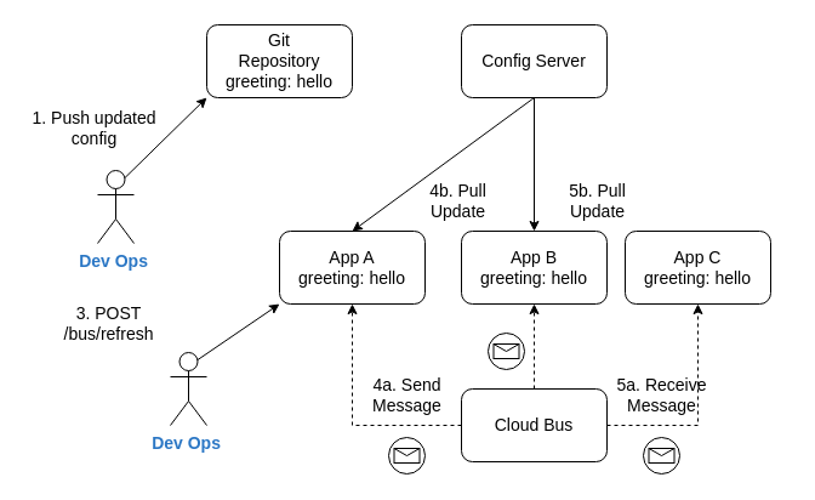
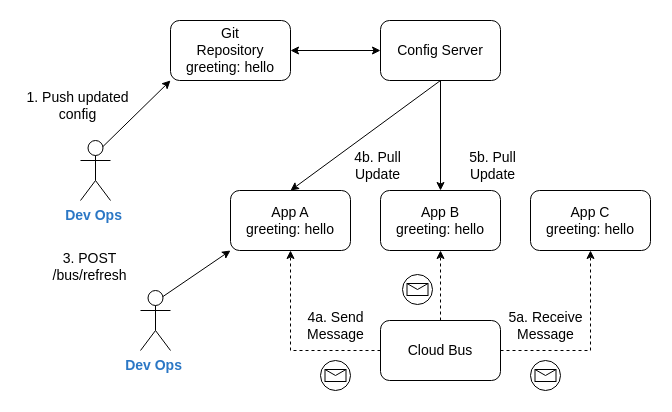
  <mxCell id="0" />
  <mxCell id="1" parent="0" />
+ <mxCell id="2" style="edgeStyle=orthogonalEdgeStyle;rounded=0;orthogonalLoop=1;jettySize=auto;html=1;exitX=1;exitY=0.5;exitDx=0;exitDy=0;startArrow=classic;startFill=1;" edge="1" parent="1" source="3" target="6"><mxGeometry relative="1" as="geometry" /></mxCell>
  <mxCell id="3" value="&lt;font style=&quot;font-size: 14px&quot;&gt;Git&lt;br&gt;Repository&lt;br&gt;greeting: hello&lt;/font&gt;" style="rounded=1;whiteSpace=wrap;html=1;" vertex="1" parent="1"><mxGeometry x="170" y="20" width="120" height="60" as="geometry" /></mxCell>
  <mxCell id="4" style="edgeStyle=none;rounded=0;orthogonalLoop=1;jettySize=auto;html=1;exitX=0.5;exitY=1;exitDx=0;exitDy=0;entryX=0.5;entryY=0;entryDx=0;entryDy=0;startArrow=none;startFill=0;" edge="1" parent="1" source="6" target="11"><mxGeometry relative="1" as="geometry" /></mxCell>
  <mxCell id="5" style="edgeStyle=none;rounded=0;orthogonalLoop=1;jettySize=auto;html=1;exitX=0.5;exitY=1;exitDx=0;exitDy=0;entryX=0.5;entryY=0;entryDx=0;entryDy=0;startArrow=none;startFill=0;" edge="1" parent="1" source="6" target="9"><mxGeometry relative="1" as="geometry" /></mxCell>
  <mxCell id="6" value="&lt;font style=&quot;font-size: 14px&quot;&gt;Config Server&lt;/font&gt;" style="rounded=1;whiteSpace=wrap;html=1;" vertex="1" parent="1"><mxGeometry x="380" y="20" width="120" height="60" as="geometry" /></mxCell>
  <mxCell id="7" style="rounded=0;orthogonalLoop=1;jettySize=auto;html=1;exitX=0.75;exitY=0.1;exitDx=0;exitDy=0;exitPerimeter=0;entryX=0;entryY=1;entryDx=0;entryDy=0;startArrow=none;startFill=0;" edge="1" parent="1" source="8" target="3"><mxGeometry relative="1" as="geometry" /></mxCell>
  <mxCell id="8" value="&lt;span style=&quot;box-sizing: border-box ; color: rgb(153 , 153 , 153) ; font-family: &amp;#34;arial&amp;#34; , &amp;#34;microsoft yahei&amp;#34; , &amp;#34;\\5fae软雅黑&amp;#34; , &amp;#34;\\5b8b体&amp;#34; , &amp;#34;malgun gothic&amp;#34; , &amp;#34;meiryo&amp;#34; , sans-serif ; line-height: 16.941px ; background-color: rgb(255 , 255 , 255)&quot;&gt;&lt;span class=&quot;skip&quot; style=&quot;box-sizing: border-box&quot;&gt;&lt;font style=&quot;font-size: 14px&quot;&gt;&lt;a style=&quot;box-sizing: border-box ; cursor: pointer ; color: rgb(43 , 119 , 197) ; outline: none ; line-height: 14px ; font-weight: 700&quot;&gt;Dev&lt;/a&gt;&lt;span class=&quot;Apple-converted-space&quot;&gt;&amp;nbsp;&lt;/span&gt;&lt;a style=&quot;box-sizing: border-box ; cursor: pointer ; color: rgb(43 , 119 , 197) ; outline: none ; line-height: 14px ; font-weight: 700&quot;&gt;Ops&lt;/a&gt;&lt;span class=&quot;Apple-converted-space&quot;&gt;&amp;nbsp;&lt;/span&gt;&lt;/font&gt;&lt;/span&gt;&lt;/span&gt;" style="shape=umlActor;verticalLabelPosition=bottom;verticalAlign=top;html=1;outlineConnect=0;" vertex="1" parent="1"><mxGeometry x="80" y="140" width="30" height="60" as="geometry" /></mxCell>
  <mxCell id="9" value="&lt;font style=&quot;font-size: 14px&quot;&gt;App A&lt;br&gt;greeting: hello&lt;/font&gt;" style="rounded=1;whiteSpace=wrap;html=1;" vertex="1" parent="1"><mxGeometry x="230" y="190" width="120" height="60" as="geometry" /></mxCell>
  <mxCell id="10" value="&lt;font style=&quot;font-size: 14px&quot;&gt;1. Push updated&lt;br&gt;config&lt;/font&gt;" style="text;html=1;strokeColor=none;fillColor=none;align=center;verticalAlign=middle;whiteSpace=wrap;rounded=0;" vertex="1" parent="1"><mxGeometry x="20" y="90" width="115" height="30" as="geometry" /></mxCell>
  <mxCell id="11" value="&lt;font style=&quot;font-size: 14px&quot;&gt;App B&lt;br&gt;greeting: hello&lt;/font&gt;" style="rounded=1;whiteSpace=wrap;html=1;" vertex="1" parent="1"><mxGeometry x="380" y="190" width="120" height="60" as="geometry" /></mxCell>
- <mxCell id="12" value="&lt;font style=&quot;font-size: 14px&quot;&gt;App C&lt;br&gt;greeting: hello&lt;/font&gt;" style="rounded=1;whiteSpace=wrap;html=1;" vertex="1" parent="1"><mxGeometry x="515" y="190" width="120" height="60" as="geometry" /></mxCell>
+ <mxCell id="12" value="&lt;font style=&quot;font-size: 14px&quot;&gt;App C&lt;br&gt;greeting: hello&lt;/font&gt;" style="rounded=1;whiteSpace=wrap;html=1;" vertex="1" parent="1"><mxGeometry x="530" y="190" width="120" height="60" as="geometry" /></mxCell>
  <mxCell id="13" style="edgeStyle=none;rounded=0;orthogonalLoop=1;jettySize=auto;html=1;exitX=0.5;exitY=0;exitDx=0;exitDy=0;entryX=0.5;entryY=1;entryDx=0;entryDy=0;startArrow=none;startFill=0;dashed=1;" edge="1" parent="1" source="16" target="11"><mxGeometry relative="1" as="geometry" /></mxCell>
  <mxCell id="14" style="edgeStyle=orthogonalEdgeStyle;rounded=0;orthogonalLoop=1;jettySize=auto;html=1;exitX=1;exitY=0.5;exitDx=0;exitDy=0;entryX=0.5;entryY=1;entryDx=0;entryDy=0;dashed=1;startArrow=none;startFill=0;" edge="1" parent="1" source="16" target="12"><mxGeometry relative="1" as="geometry" /></mxCell>
  <mxCell id="15" style="edgeStyle=orthogonalEdgeStyle;rounded=0;orthogonalLoop=1;jettySize=auto;html=1;exitX=0;exitY=0.5;exitDx=0;exitDy=0;entryX=0.5;entryY=1;entryDx=0;entryDy=0;dashed=1;startArrow=none;startFill=0;" edge="1" parent="1" source="16" target="9"><mxGeometry relative="1" as="geometry" /></mxCell>
  <mxCell id="16" value="&lt;font style=&quot;font-size: 14px&quot;&gt;Cloud Bus&lt;/font&gt;" style="rounded=1;whiteSpace=wrap;html=1;" vertex="1" parent="1"><mxGeometry x="380" y="320" width="120" height="60" as="geometry" /></mxCell>
  <mxCell id="17" style="edgeStyle=none;rounded=0;orthogonalLoop=1;jettySize=auto;html=1;exitX=0.75;exitY=0.1;exitDx=0;exitDy=0;exitPerimeter=0;entryX=0;entryY=1;entryDx=0;entryDy=0;startArrow=none;startFill=0;" edge="1" parent="1" source="18" target="9"><mxGeometry relative="1" as="geometry" /></mxCell>
  <mxCell id="18" value="&lt;span style=&quot;box-sizing: border-box ; color: rgb(153 , 153 , 153) ; font-family: &amp;#34;arial&amp;#34; , &amp;#34;microsoft yahei&amp;#34; , &amp;#34;\\5fae软雅黑&amp;#34; , &amp;#34;\\5b8b体&amp;#34; , &amp;#34;malgun gothic&amp;#34; , &amp;#34;meiryo&amp;#34; , sans-serif ; line-height: 16.941px ; background-color: rgb(255 , 255 , 255)&quot;&gt;&lt;span class=&quot;skip&quot; style=&quot;box-sizing: border-box&quot;&gt;&lt;font style=&quot;font-size: 14px&quot;&gt;&lt;a style=&quot;box-sizing: border-box ; cursor: pointer ; color: rgb(43 , 119 , 197) ; outline: none ; line-height: 14px ; font-weight: 700&quot;&gt;Dev&lt;/a&gt;&lt;span class=&quot;Apple-converted-space&quot;&gt;&amp;nbsp;&lt;/span&gt;&lt;a style=&quot;box-sizing: border-box ; cursor: pointer ; color: rgb(43 , 119 , 197) ; outline: none ; line-height: 14px ; font-weight: 700&quot;&gt;Ops&lt;/a&gt;&lt;span class=&quot;Apple-converted-space&quot;&gt;&amp;nbsp;&lt;/span&gt;&lt;/font&gt;&lt;/span&gt;&lt;/span&gt;" style="shape=umlActor;verticalLabelPosition=bottom;verticalAlign=top;html=1;outlineConnect=0;" vertex="1" parent="1"><mxGeometry x="140" y="290" width="30" height="60" as="geometry" /></mxCell>
  <mxCell id="19" value="&lt;font style=&quot;font-size: 14px&quot;&gt;3. POST /bus/refresh&lt;br&gt;&lt;/font&gt;" style="text;html=1;strokeColor=none;fillColor=none;align=center;verticalAlign=middle;whiteSpace=wrap;rounded=0;" vertex="1" parent="1"><mxGeometry x="31.5" y="251" width="115" height="30" as="geometry" /></mxCell>
  <mxCell id="20" value="&lt;font style=&quot;font-size: 14px&quot;&gt;4b. Pull&lt;br&gt;Update&lt;br&gt;&lt;/font&gt;" style="text;html=1;strokeColor=none;fillColor=none;align=center;verticalAlign=middle;whiteSpace=wrap;rounded=0;" vertex="1" parent="1"><mxGeometry x="320" y="150" width="115" height="30" as="geometry" /></mxCell>
  <mxCell id="21" value="&lt;font style=&quot;font-size: 14px&quot;&gt;5b. Pull&lt;br&gt;Update&lt;br&gt;&lt;/font&gt;" style="text;html=1;strokeColor=none;fillColor=none;align=center;verticalAlign=middle;whiteSpace=wrap;rounded=0;" vertex="1" parent="1"><mxGeometry x="435" y="150" width="115" height="30" as="geometry" /></mxCell>
  <mxCell id="22" value="&lt;font style=&quot;font-size: 14px&quot;&gt;4a. Send&lt;br&gt;Message&lt;br&gt;&lt;/font&gt;" style="text;html=1;strokeColor=none;fillColor=none;align=center;verticalAlign=middle;whiteSpace=wrap;rounded=0;" vertex="1" parent="1"><mxGeometry x="277.5" y="310" width="115" height="30" as="geometry" /></mxCell>
  <mxCell id="23" value="&lt;font style=&quot;font-size: 14px&quot;&gt;5a. Receive&lt;br&gt;Message&lt;br&gt;&lt;/font&gt;" style="text;html=1;strokeColor=none;fillColor=none;align=center;verticalAlign=middle;whiteSpace=wrap;rounded=0;" vertex="1" parent="1"><mxGeometry x="488" y="310" width="115" height="30" as="geometry" /></mxCell>
  <mxCell id="24" value="" style="shape=mxgraph.bpmn.shape;html=1;verticalLabelPosition=bottom;labelBackgroundColor=#ffffff;verticalAlign=top;align=center;perimeter=ellipsePerimeter;outlineConnect=0;outline=eventInt;symbol=message;" vertex="1" parent="1"><mxGeometry x="320" y="360" width="30" height="30" as="geometry" /></mxCell>
  <mxCell id="25" value="" style="shape=mxgraph.bpmn.shape;html=1;verticalLabelPosition=bottom;labelBackgroundColor=#ffffff;verticalAlign=top;align=center;perimeter=ellipsePerimeter;outlineConnect=0;outline=eventInt;symbol=message;" vertex="1" parent="1"><mxGeometry x="530" y="360" width="30" height="30" as="geometry" /></mxCell>
  <mxCell id="26" value="" style="shape=mxgraph.bpmn.shape;html=1;verticalLabelPosition=bottom;labelBackgroundColor=#ffffff;verticalAlign=top;align=center;perimeter=ellipsePerimeter;outlineConnect=0;outline=eventInt;symbol=message;" vertex="1" parent="1"><mxGeometry x="402" y="274" width="30" height="30" as="geometry" /></mxCell>
